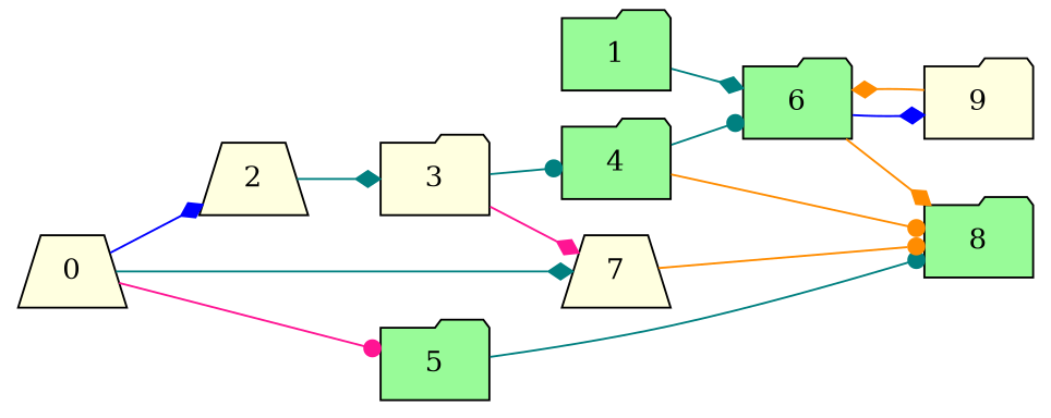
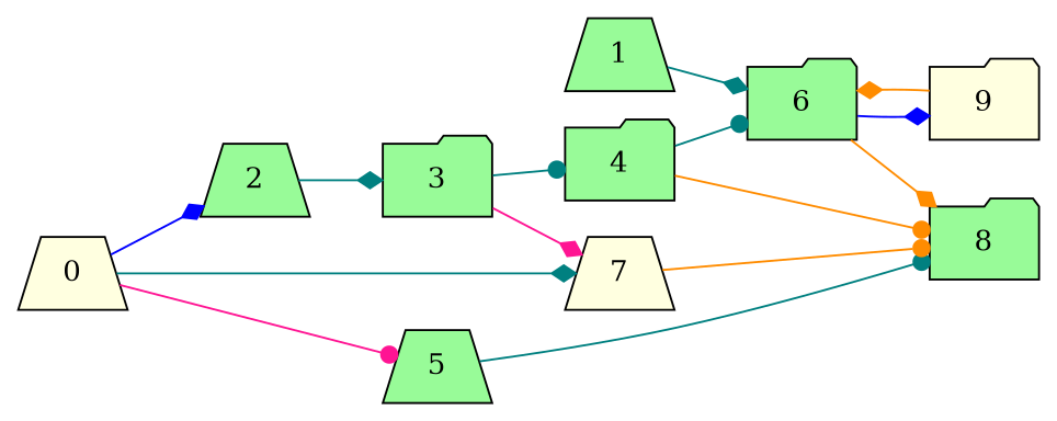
  digraph {
    fontname="DejaVu Serif"
    rankdir=LR
    node [fillcolor=palegreen fontname="DejaVu Serif" shape=folder style=filled]
    edge [arrowhead=diamond color=teal fontname="DejaVu Serif"]
    0 [fillcolor=lightyellow shape=trapezium]
-   2 [fillcolor=lightyellow shape=trapezium]
-   5
+   2 [shape=trapezium]
+   5 [shape=trapezium]
    7 [fillcolor=lightyellow shape=trapezium]
-   3 [fillcolor=lightyellow]
+   3
    8
    4
-   1
+   1 [shape=trapezium]
    6
    9 [fillcolor=lightyellow]
    0 -> 2 [color=blue]
    0 -> 5 [arrowhead=dot color=deeppink]
    0 -> 7
    2 -> 3
    5 -> 8 [arrowhead=dot]
    7 -> 8 [arrowhead=dot color=darkorange]
    3 -> 7 [color=deeppink]
    3 -> 4 [arrowhead=dot]
    4 -> 8 [arrowhead=dot color=darkorange]
    4 -> 6 [arrowhead=dot]
    1 -> 6
    6 -> 8 [color=darkorange]
    6 -> 9 [color=blue]
    9 -> 6 [color=darkorange]
  }
